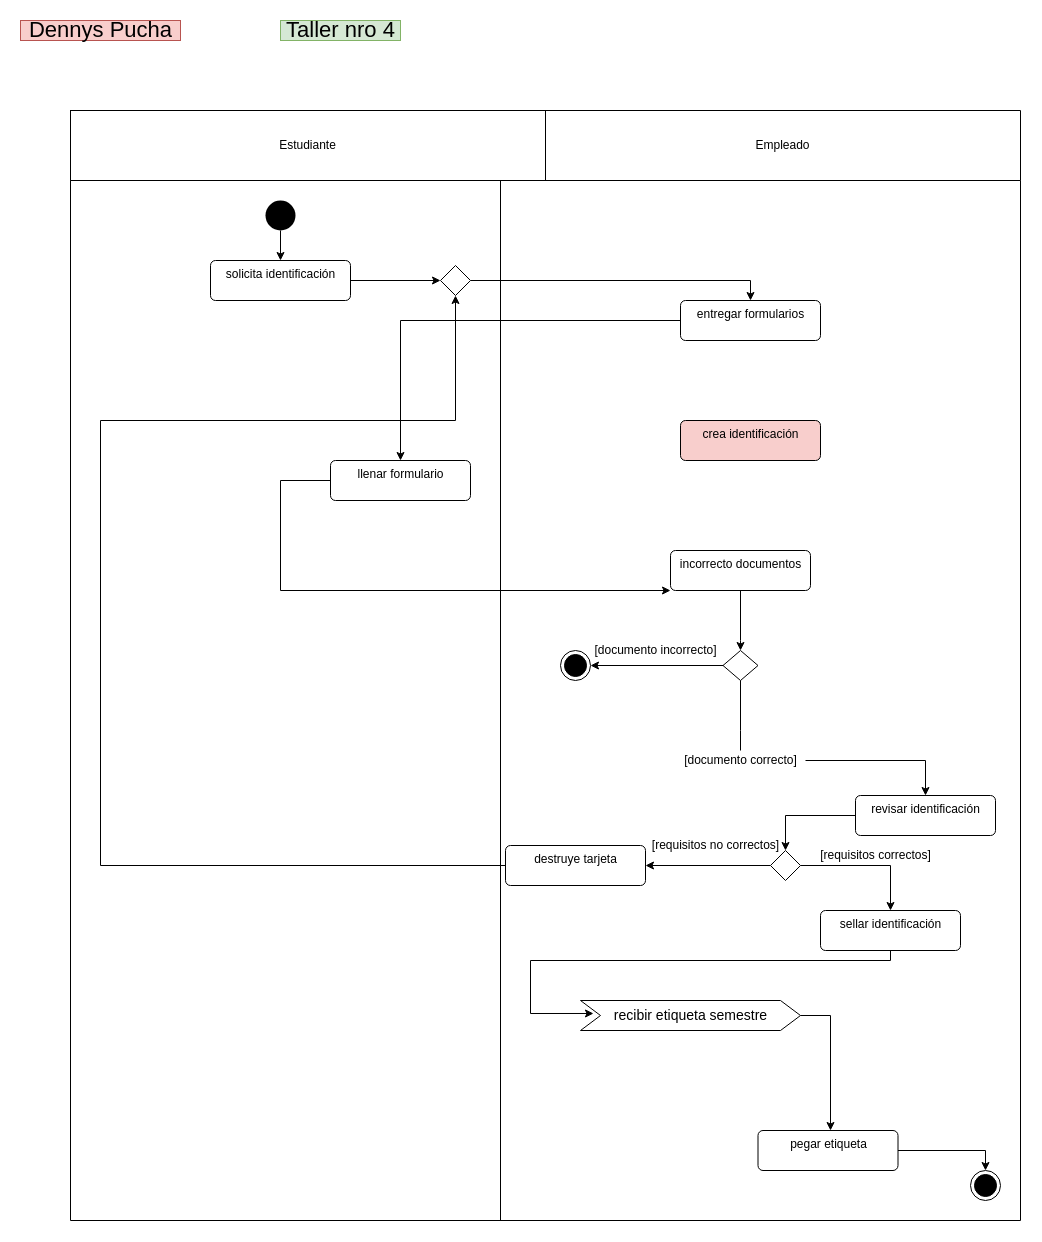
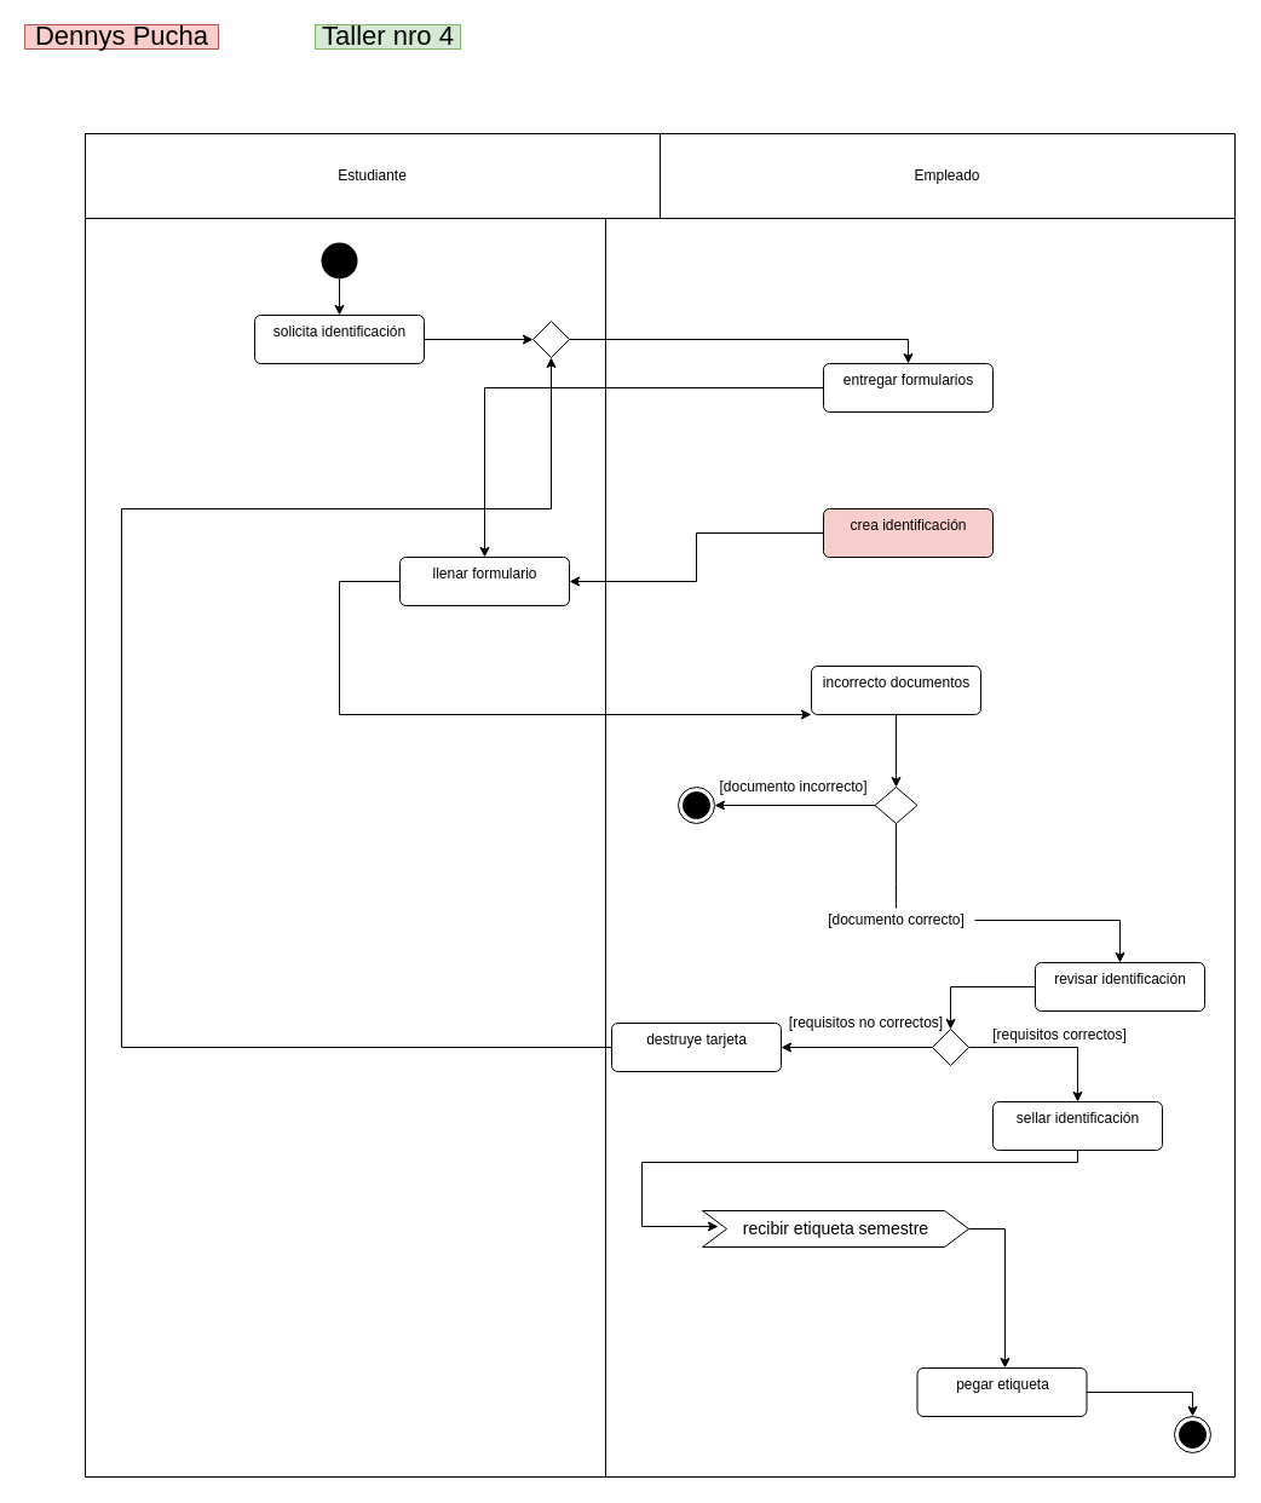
  <mxCell id="0" />
  <mxCell id="1" parent="0" />
  <mxCell id="2" value="" style="shape=table;startSize=0;container=1;collapsible=0;childLayout=tableLayout;" vertex="1" parent="1"><mxGeometry x="70" y="180" width="950" height="1040" as="geometry" /></mxCell>
  <mxCell id="3" value="" style="shape=tableRow;horizontal=0;startSize=0;swimlaneHead=0;swimlaneBody=0;top=0;left=0;bottom=0;right=0;collapsible=0;dropTarget=0;fillColor=none;points=[[0,0.5],[1,0.5]];portConstraint=eastwest;" vertex="1" parent="2"><mxGeometry width="950" height="1040" as="geometry" /></mxCell>
  <mxCell id="4" value="" style="shape=partialRectangle;html=1;whiteSpace=wrap;connectable=0;overflow=hidden;fillColor=none;top=0;left=0;bottom=0;right=0;pointerEvents=1;" vertex="1" parent="3"><mxGeometry width="430" height="1040" as="geometry"><mxRectangle width="430" height="1040" as="alternateBounds" /></mxGeometry></mxCell>
  <mxCell id="5" value="" style="shape=partialRectangle;html=1;whiteSpace=wrap;connectable=0;overflow=hidden;fillColor=none;top=0;left=0;bottom=0;right=0;pointerEvents=1;" vertex="1" parent="3"><mxGeometry x="430" width="520" height="1040" as="geometry"><mxRectangle width="520" height="1040" as="alternateBounds" /></mxGeometry></mxCell>
  <mxCell id="6" style="edgeStyle=orthogonalEdgeStyle;rounded=0;orthogonalLoop=1;jettySize=auto;html=1;entryX=0;entryY=0.5;entryDx=0;entryDy=0;" edge="1" parent="1" source="7" target="34"><mxGeometry relative="1" as="geometry" /></mxCell>
  <mxCell id="7" value="solicita identificación" style="html=1;align=center;verticalAlign=top;rounded=1;absoluteArcSize=1;arcSize=10;dashed=0;" vertex="1" parent="1"><mxGeometry x="210" y="260" width="140" height="40" as="geometry" /></mxCell>
  <mxCell id="8" style="edgeStyle=orthogonalEdgeStyle;rounded=0;orthogonalLoop=1;jettySize=auto;html=1;" edge="1" parent="1" source="9" target="7"><mxGeometry relative="1" as="geometry" /></mxCell>
  <mxCell id="9" value="" style="ellipse;fillColor=#000000;strokeColor=none;" vertex="1" parent="1"><mxGeometry x="265" y="200" width="30" height="30" as="geometry" /></mxCell>
  <mxCell id="10" style="edgeStyle=orthogonalEdgeStyle;rounded=0;orthogonalLoop=1;jettySize=auto;html=1;" edge="1" parent="1" source="11" target="13"><mxGeometry relative="1" as="geometry" /></mxCell>
  <mxCell id="11" value="entregar formularios" style="html=1;align=center;verticalAlign=top;rounded=1;absoluteArcSize=1;arcSize=10;dashed=0;" vertex="1" parent="1"><mxGeometry x="680" y="300" width="140" height="40" as="geometry" /></mxCell>
  <mxCell id="12" style="edgeStyle=orthogonalEdgeStyle;rounded=0;orthogonalLoop=1;jettySize=auto;html=1;" edge="1" parent="1" source="13" target="15"><mxGeometry relative="1" as="geometry"><Array as="points"><mxPoint x="280" y="590" /></Array></mxGeometry></mxCell>
  <mxCell id="13" value="llenar formulario" style="html=1;align=center;verticalAlign=top;rounded=1;absoluteArcSize=1;arcSize=10;dashed=0;" vertex="1" parent="1"><mxGeometry x="330" y="460" width="140" height="40" as="geometry" /></mxCell>
  <mxCell id="14" style="edgeStyle=orthogonalEdgeStyle;rounded=0;orthogonalLoop=1;jettySize=auto;html=1;" edge="1" parent="1" source="15" target="18"><mxGeometry relative="1" as="geometry"><Array as="points"><mxPoint x="740" y="640" /><mxPoint x="740" y="640" /></Array></mxGeometry></mxCell>
  <mxCell id="15" value="incorrecto documentos" style="html=1;align=center;verticalAlign=top;rounded=1;absoluteArcSize=1;arcSize=10;dashed=0;" vertex="1" parent="1"><mxGeometry x="670" y="550" width="140" height="40" as="geometry" /></mxCell>
  <mxCell id="16" style="edgeStyle=orthogonalEdgeStyle;rounded=0;orthogonalLoop=1;jettySize=auto;html=1;entryX=0.5;entryY=0;entryDx=0;entryDy=0;startArrow=none;" edge="1" parent="1" source="24" target="22"><mxGeometry relative="1" as="geometry"><Array as="points"><mxPoint x="925" y="760" /></Array></mxGeometry></mxCell>
  <mxCell id="17" style="edgeStyle=orthogonalEdgeStyle;rounded=0;orthogonalLoop=1;jettySize=auto;html=1;entryX=1;entryY=0.5;entryDx=0;entryDy=0;" edge="1" parent="1" source="18" target="26"><mxGeometry relative="1" as="geometry" /></mxCell>
  <mxCell id="18" value="" style="rhombus;" vertex="1" parent="1"><mxGeometry x="722.5" y="650" width="35" height="30" as="geometry" /></mxCell>
+ <mxCell id="19" style="edgeStyle=orthogonalEdgeStyle;rounded=0;orthogonalLoop=1;jettySize=auto;html=1;" edge="1" parent="1" source="20" target="13"><mxGeometry relative="1" as="geometry" /></mxCell>
  <mxCell id="20" value="crea identificación" style="html=1;align=center;verticalAlign=top;rounded=1;absoluteArcSize=1;arcSize=10;dashed=0;fillColor=#f8cecc;" vertex="1" parent="1"><mxGeometry x="680" y="420" width="140" height="40" as="geometry" /></mxCell>
  <mxCell id="21" style="edgeStyle=orthogonalEdgeStyle;rounded=0;orthogonalLoop=1;jettySize=auto;html=1;" edge="1" parent="1" source="22" target="29"><mxGeometry relative="1" as="geometry" /></mxCell>
  <mxCell id="22" value="revisar identificación" style="html=1;align=center;verticalAlign=top;rounded=1;absoluteArcSize=1;arcSize=10;dashed=0;" vertex="1" parent="1"><mxGeometry x="855" y="795" width="140" height="40" as="geometry" /></mxCell>
  <mxCell id="23" value="[documento incorrecto]" style="text;html=1;align=center;verticalAlign=middle;resizable=0;points=[];autosize=1;strokeColor=none;fillColor=none;" vertex="1" parent="1"><mxGeometry x="585" y="640" width="140" height="20" as="geometry" /></mxCell>
  <mxCell id="24" value="[documento correcto]" style="text;html=1;align=center;verticalAlign=middle;resizable=0;points=[];autosize=1;strokeColor=none;fillColor=none;" vertex="1" parent="1"><mxGeometry x="675" y="750" width="130" height="20" as="geometry" /></mxCell>
  <mxCell id="25" value="" style="edgeStyle=orthogonalEdgeStyle;rounded=0;orthogonalLoop=1;jettySize=auto;html=1;entryX=0.5;entryY=0;entryDx=0;entryDy=0;endArrow=none;" edge="1" parent="1" source="18" target="24"><mxGeometry relative="1" as="geometry"><mxPoint x="440" y="700" as="sourcePoint" /><mxPoint x="440" y="770" as="targetPoint" /><Array as="points"><mxPoint x="740" y="730" /></Array></mxGeometry></mxCell>
  <mxCell id="26" value="" style="ellipse;html=1;shape=endState;fillColor=#000000;strokeColor=#000000;" vertex="1" parent="1"><mxGeometry x="560" y="650" width="30" height="30" as="geometry" /></mxCell>
  <mxCell id="27" style="edgeStyle=orthogonalEdgeStyle;rounded=0;orthogonalLoop=1;jettySize=auto;html=1;" edge="1" parent="1" source="29" target="32"><mxGeometry relative="1" as="geometry" /></mxCell>
  <mxCell id="28" style="edgeStyle=orthogonalEdgeStyle;rounded=0;orthogonalLoop=1;jettySize=auto;html=1;" edge="1" parent="1" source="29" target="36"><mxGeometry relative="1" as="geometry" /></mxCell>
  <mxCell id="29" value="" style="rhombus;" vertex="1" parent="1"><mxGeometry x="770" y="850" width="30" height="30" as="geometry" /></mxCell>
  <mxCell id="30" value="[requisitos no correctos]" style="text;html=1;align=center;verticalAlign=middle;resizable=0;points=[];autosize=1;strokeColor=none;fillColor=none;" vertex="1" parent="1"><mxGeometry x="645" y="835" width="140" height="20" as="geometry" /></mxCell>
  <mxCell id="31" style="edgeStyle=orthogonalEdgeStyle;rounded=0;orthogonalLoop=1;jettySize=auto;html=1;entryX=0.5;entryY=1;entryDx=0;entryDy=0;" edge="1" parent="1" source="32" target="34"><mxGeometry relative="1" as="geometry"><Array as="points"><mxPoint x="100" y="865" /><mxPoint x="100" y="420" /><mxPoint x="455" y="420" /></Array></mxGeometry></mxCell>
  <mxCell id="32" value="destruye tarjeta" style="html=1;align=center;verticalAlign=top;rounded=1;absoluteArcSize=1;arcSize=10;dashed=0;" vertex="1" parent="1"><mxGeometry x="505" y="845" width="140" height="40" as="geometry" /></mxCell>
  <mxCell id="33" style="edgeStyle=orthogonalEdgeStyle;rounded=0;orthogonalLoop=1;jettySize=auto;html=1;" edge="1" parent="1" source="34" target="11"><mxGeometry relative="1" as="geometry"><Array as="points"><mxPoint x="750" y="280" /></Array></mxGeometry></mxCell>
  <mxCell id="34" value="" style="rhombus;" vertex="1" parent="1"><mxGeometry x="440" y="265" width="30" height="30" as="geometry" /></mxCell>
  <mxCell id="35" style="edgeStyle=orthogonalEdgeStyle;rounded=0;orthogonalLoop=1;jettySize=auto;html=1;entryX=0.059;entryY=0.433;entryDx=0;entryDy=0;entryPerimeter=0;" edge="1" parent="1" source="36" target="38"><mxGeometry relative="1" as="geometry"><mxPoint x="490" y="1010" as="targetPoint" /><Array as="points"><mxPoint x="890" y="960" /><mxPoint x="530" y="960" /><mxPoint x="530" y="1013" /></Array></mxGeometry></mxCell>
  <mxCell id="36" value="sellar identificación" style="html=1;align=center;verticalAlign=top;rounded=1;absoluteArcSize=1;arcSize=10;dashed=0;" vertex="1" parent="1"><mxGeometry x="820" y="910" width="140" height="40" as="geometry" /></mxCell>
  <mxCell id="37" style="edgeStyle=orthogonalEdgeStyle;rounded=0;orthogonalLoop=1;jettySize=auto;html=1;" edge="1" parent="1" source="38" target="40"><mxGeometry relative="1" as="geometry"><Array as="points"><mxPoint x="830" y="1015" /></Array></mxGeometry></mxCell>
  <mxCell id="38" value="recibir etiqueta semestre" style="html=1;shape=mxgraph.infographic.ribbonSimple;notch1=20;notch2=20;align=center;verticalAlign=middle;fontSize=14;fontStyle=0;fillColor=#FFFFFF;" vertex="1" parent="1"><mxGeometry x="580" y="1000" width="220" height="30" as="geometry" /></mxCell>
  <mxCell id="39" style="edgeStyle=orthogonalEdgeStyle;rounded=0;orthogonalLoop=1;jettySize=auto;html=1;entryX=0.5;entryY=0;entryDx=0;entryDy=0;" edge="1" parent="1" source="40" target="41"><mxGeometry relative="1" as="geometry" /></mxCell>
  <mxCell id="40" value="pegar etiqueta" style="html=1;align=center;verticalAlign=top;rounded=1;absoluteArcSize=1;arcSize=10;dashed=0;" vertex="1" parent="1"><mxGeometry x="757.5" y="1130" width="140" height="40" as="geometry" /></mxCell>
  <mxCell id="41" value="" style="ellipse;html=1;shape=endState;fillColor=#000000;strokeColor=#000000;" vertex="1" parent="1"><mxGeometry x="970" y="1170" width="30" height="30" as="geometry" /></mxCell>
  <mxCell id="42" value="" style="shape=table;startSize=0;container=1;collapsible=0;childLayout=tableLayout;" vertex="1" parent="1"><mxGeometry x="70" y="110" width="950" height="70" as="geometry" /></mxCell>
  <mxCell id="43" value="" style="shape=tableRow;horizontal=0;startSize=0;swimlaneHead=0;swimlaneBody=0;top=0;left=0;bottom=0;right=0;collapsible=0;dropTarget=0;fillColor=none;points=[[0,0.5],[1,0.5]];portConstraint=eastwest;" vertex="1" parent="42"><mxGeometry width="950" height="70" as="geometry" /></mxCell>
  <mxCell id="44" value="Estudiante" style="shape=partialRectangle;html=1;whiteSpace=wrap;connectable=0;overflow=hidden;fillColor=none;top=0;left=0;bottom=0;right=0;pointerEvents=1;" vertex="1" parent="43"><mxGeometry width="475" height="70" as="geometry"><mxRectangle width="475" height="70" as="alternateBounds" /></mxGeometry></mxCell>
  <mxCell id="45" value="Empleado" style="shape=partialRectangle;html=1;whiteSpace=wrap;connectable=0;overflow=hidden;fillColor=none;top=0;left=0;bottom=0;right=0;pointerEvents=1;" vertex="1" parent="43"><mxGeometry x="475" width="475" height="70" as="geometry"><mxRectangle width="475" height="70" as="alternateBounds" /></mxGeometry></mxCell>
  <mxCell id="46" value="[requisitos correctos]" style="text;html=1;align=center;verticalAlign=middle;resizable=0;points=[];autosize=1;strokeColor=none;fillColor=none;" vertex="1" parent="1"><mxGeometry x="810" y="845" width="130" height="20" as="geometry" /></mxCell>
  <mxCell id="47" value="&lt;font style=&quot;font-size: 22px&quot;&gt;Dennys Pucha&lt;/font&gt;" style="text;html=1;align=center;verticalAlign=middle;resizable=0;points=[];autosize=1;strokeColor=#b85450;fillColor=#f8cecc;" vertex="1" parent="1"><mxGeometry x="20" y="20" width="160" height="20" as="geometry" /></mxCell>
- <mxCell id="48" value="&lt;font style=&quot;font-size: 22px&quot;&gt;Taller nro 4&lt;/font&gt;" style="text;html=1;align=center;verticalAlign=middle;resizable=0;points=[];autosize=1;strokeColor=#82b366;fillColor=#d5e8d4;" vertex="1" parent="1"><mxGeometry x="280" y="20" width="120" height="20" as="geometry" /></mxCell>
+ <mxCell id="48" value="&lt;font style=&quot;font-size: 22px&quot;&gt;Taller nro 4&lt;/font&gt;" style="text;html=1;align=center;verticalAlign=middle;resizable=0;points=[];autosize=1;strokeColor=#82b366;fillColor=#d5e8d4;" vertex="1" parent="1"><mxGeometry x="260" y="20" width="120" height="20" as="geometry" /></mxCell>
